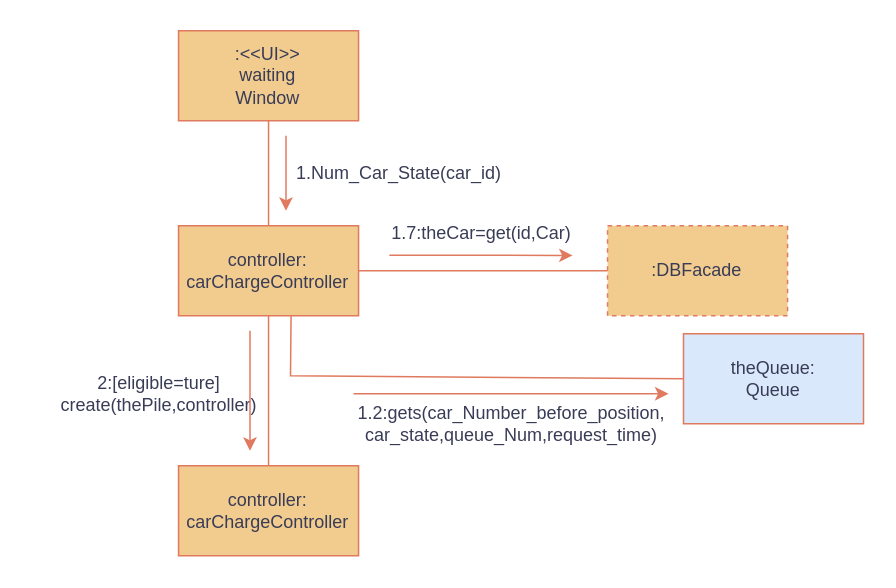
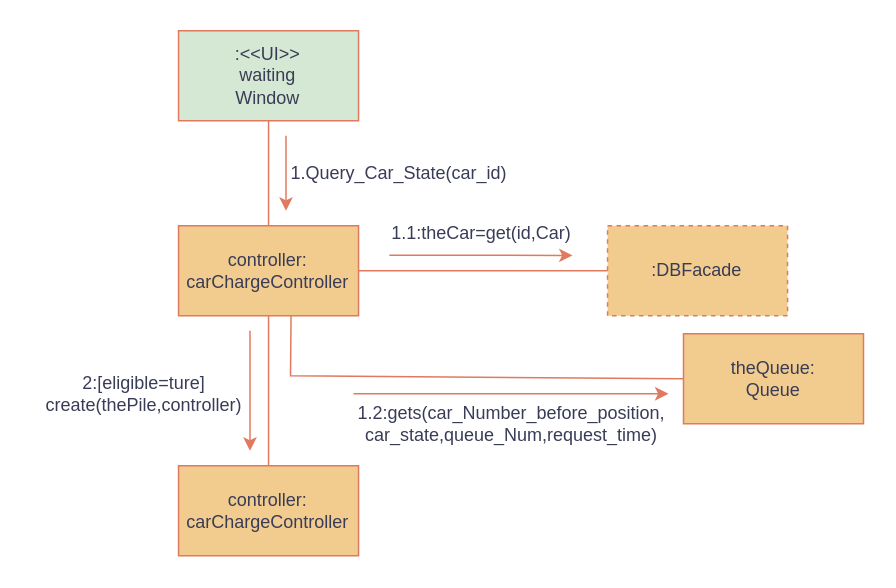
  <mxCell id="0" />
  <mxCell id="1" parent="0" />
  <mxCell id="2" value="controller:&lt;br&gt;carChargeController" style="rounded=0;whiteSpace=wrap;html=1;labelBackgroundColor=none;fillColor=#F2CC8F;strokeColor=#E07A5F;fontColor=#393C56;" parent="1" vertex="1"><mxGeometry x="118.37" y="150" width="120" height="60" as="geometry" /></mxCell>
- <mxCell id="3" value="theQueue:&lt;div&gt;Queue&lt;/div&gt;" style="rounded=0;whiteSpace=wrap;html=1;labelBackgroundColor=none;fillColor=#dae8fc;strokeColor=#E07A5F;fontColor=#393C56;" parent="1" vertex="1"><mxGeometry x="455" y="222" width="120" height="60" as="geometry" /></mxCell>
+ <mxCell id="3" value="theQueue:&lt;div&gt;Queue&lt;/div&gt;" style="rounded=0;whiteSpace=wrap;html=1;labelBackgroundColor=none;fillColor=#F2CC8F;strokeColor=#E07A5F;fontColor=#393C56;" parent="1" vertex="1"><mxGeometry x="455" y="222" width="120" height="60" as="geometry" /></mxCell>
  <mxCell id="4" value=":DBFacade" style="rounded=0;whiteSpace=wrap;html=1;labelBackgroundColor=none;fillColor=#F2CC8F;strokeColor=#E07A5F;fontColor=#393C56;dashed=1;" parent="1" vertex="1"><mxGeometry x="404.37" y="150" width="120" height="60" as="geometry" /></mxCell>
- <mxCell id="5" value="1.7:theCar=get(id,Car)" style="text;html=1;align=center;verticalAlign=middle;resizable=0;points=[];autosize=1;strokeColor=none;fillColor=none;rounded=0;labelBackgroundColor=none;fontColor=#393C56;" parent="1" vertex="1"><mxGeometry x="250" y="140" width="140" height="30" as="geometry" /></mxCell>
+ <mxCell id="5" value="1.1:theCar=get(id,Car)" style="text;html=1;align=center;verticalAlign=middle;resizable=0;points=[];autosize=1;strokeColor=none;fillColor=none;rounded=0;labelBackgroundColor=none;fontColor=#393C56;" parent="1" vertex="1"><mxGeometry x="250" y="140" width="140" height="30" as="geometry" /></mxCell>
  <mxCell id="6" value="" style="endArrow=classic;html=1;rounded=0;labelBackgroundColor=none;strokeColor=#E07A5F;fontColor=default;exitX=0.099;exitY=-0.003;exitDx=0;exitDy=0;exitPerimeter=0;" parent="1" edge="1"><mxGeometry width="50" height="50" relative="1" as="geometry"><mxPoint x="258.91" y="169.66" as="sourcePoint" /><mxPoint x="381.09" y="169.75" as="targetPoint" /></mxGeometry></mxCell>
  <mxCell id="7" value="" style="endArrow=none;html=1;rounded=0;entryX=0;entryY=0.5;entryDx=0;entryDy=0;labelBackgroundColor=none;strokeColor=#E07A5F;fontColor=default;exitX=0.75;exitY=1;exitDx=0;exitDy=0;" parent="1" target="3" edge="1"><mxGeometry width="50" height="50" relative="1" as="geometry"><mxPoint x="193.37" y="210" as="sourcePoint" /><mxPoint x="195" y="232.711" as="targetPoint" /><Array as="points"><mxPoint x="193" y="250" /></Array></mxGeometry></mxCell>
  <mxCell id="8" value="" style="edgeStyle=orthogonalEdgeStyle;rounded=0;orthogonalLoop=1;jettySize=auto;html=1;endArrow=none;startFill=0;labelBackgroundColor=none;strokeColor=#E07A5F;fontColor=default;" parent="1" source="9" target="2" edge="1"><mxGeometry relative="1" as="geometry" /></mxCell>
- <mxCell id="9" value=":&amp;lt;&amp;lt;UI&amp;gt;&amp;gt;&lt;div&gt;waiting&lt;/div&gt;&lt;div&gt;Window&lt;/div&gt;" style="rounded=0;whiteSpace=wrap;html=1;labelBackgroundColor=none;fillColor=#F2CC8F;strokeColor=#E07A5F;fontColor=#393C56;" parent="1" vertex="1"><mxGeometry x="118.37" y="20" width="120" height="60" as="geometry" /></mxCell>
+ <mxCell id="9" value=":&amp;lt;&amp;lt;UI&amp;gt;&amp;gt;&lt;div&gt;waiting&lt;/div&gt;&lt;div&gt;Window&lt;/div&gt;" style="rounded=0;whiteSpace=wrap;html=1;labelBackgroundColor=none;fillColor=#d5e8d4;strokeColor=#E07A5F;fontColor=#393C56;" parent="1" vertex="1"><mxGeometry x="118.37" y="20" width="120" height="60" as="geometry" /></mxCell>
  <mxCell id="10" value="" style="endArrow=classic;html=1;rounded=0;strokeColor=#E07A5F;fontColor=#393C56;fillColor=#F2CC8F;" parent="1" edge="1"><mxGeometry width="50" height="50" relative="1" as="geometry"><mxPoint x="190" y="90" as="sourcePoint" /><mxPoint x="190" y="140" as="targetPoint" /></mxGeometry></mxCell>
- <mxCell id="11" value="1.Num_Car_State(car_id)" style="text;html=1;align=center;verticalAlign=middle;resizable=0;points=[];autosize=1;strokeColor=none;fillColor=none;fontColor=#393C56;" parent="1" vertex="1"><mxGeometry x="180" y="99.6" width="170" height="30" as="geometry" /></mxCell>
+ <mxCell id="11" value="1.Query_Car_State(car_id)" style="text;html=1;align=center;verticalAlign=middle;resizable=0;points=[];autosize=1;strokeColor=none;fillColor=none;fontColor=#393C56;" parent="1" vertex="1"><mxGeometry x="180" y="99.6" width="170" height="30" as="geometry" /></mxCell>
  <mxCell id="12" value="controller:&lt;br&gt;carChargeController" style="rounded=0;whiteSpace=wrap;html=1;labelBackgroundColor=none;fillColor=#F2CC8F;strokeColor=#E07A5F;fontColor=#393C56;" parent="1" vertex="1"><mxGeometry x="118.37" y="310" width="120" height="60" as="geometry" /></mxCell>
  <mxCell id="13" value="" style="endArrow=none;html=1;rounded=0;strokeColor=#E07A5F;fontColor=#393C56;fillColor=#F2CC8F;entryX=0;entryY=0.5;entryDx=0;entryDy=0;" parent="1" source="2" target="4" edge="1"><mxGeometry width="50" height="50" relative="1" as="geometry"><mxPoint x="238.37" y="230" as="sourcePoint" /><mxPoint x="309.081" y="180" as="targetPoint" /></mxGeometry></mxCell>
  <mxCell id="14" value="1.2:gets(car_Number_before_position,&lt;div&gt;car_state,queue_Num,request_time)&lt;/div&gt;" style="text;html=1;align=center;verticalAlign=middle;resizable=0;points=[];autosize=1;strokeColor=none;fillColor=none;fontColor=#393C56;" parent="1" vertex="1"><mxGeometry x="225" y="262" width="230" height="40" as="geometry" /></mxCell>
- <mxCell id="15" value="2:[eligible=ture]&lt;div&gt;create(thePile,controller)&lt;/div&gt;" style="text;html=1;align=center;verticalAlign=middle;resizable=0;points=[];autosize=1;strokeColor=none;fillColor=none;fontColor=#393C56;" parent="1" vertex="1"><mxGeometry x="30" y="242" width="150" height="40" as="geometry" /></mxCell>
+ <mxCell id="15" value="2:[eligible=ture]&lt;div&gt;create(thePile,controller)&lt;/div&gt;" style="text;html=1;align=center;verticalAlign=middle;resizable=0;points=[];autosize=1;strokeColor=none;fillColor=none;fontColor=#393C56;" parent="1" vertex="1"><mxGeometry x="20" y="242" width="150" height="40" as="geometry" /></mxCell>
  <mxCell id="16" value="" style="endArrow=classic;html=1;rounded=0;strokeColor=#E07A5F;fontColor=#393C56;fillColor=#F2CC8F;" parent="1" edge="1"><mxGeometry width="50" height="50" relative="1" as="geometry"><mxPoint x="166" y="220" as="sourcePoint" /><mxPoint x="166" y="300" as="targetPoint" /></mxGeometry></mxCell>
  <mxCell id="17" value="" style="endArrow=classic;html=1;rounded=0;labelBackgroundColor=none;strokeColor=#E07A5F;fontColor=default;exitX=0.099;exitY=-0.003;exitDx=0;exitDy=0;exitPerimeter=0;" parent="1" edge="1"><mxGeometry width="50" height="50" relative="1" as="geometry"><mxPoint x="235" y="262" as="sourcePoint" /><mxPoint x="445" y="262" as="targetPoint" /></mxGeometry></mxCell>
  <mxCell id="18" value="" style="endArrow=none;html=1;rounded=0;strokeColor=#E07A5F;fontColor=#393C56;fillColor=#F2CC8F;entryX=0.5;entryY=0;entryDx=0;entryDy=0;" edge="1" parent="1" source="2" target="12"><mxGeometry width="50" height="50" relative="1" as="geometry"><mxPoint x="178.37" y="260" as="sourcePoint" /><mxPoint x="178.37" y="280.711" as="targetPoint" /></mxGeometry></mxCell>
